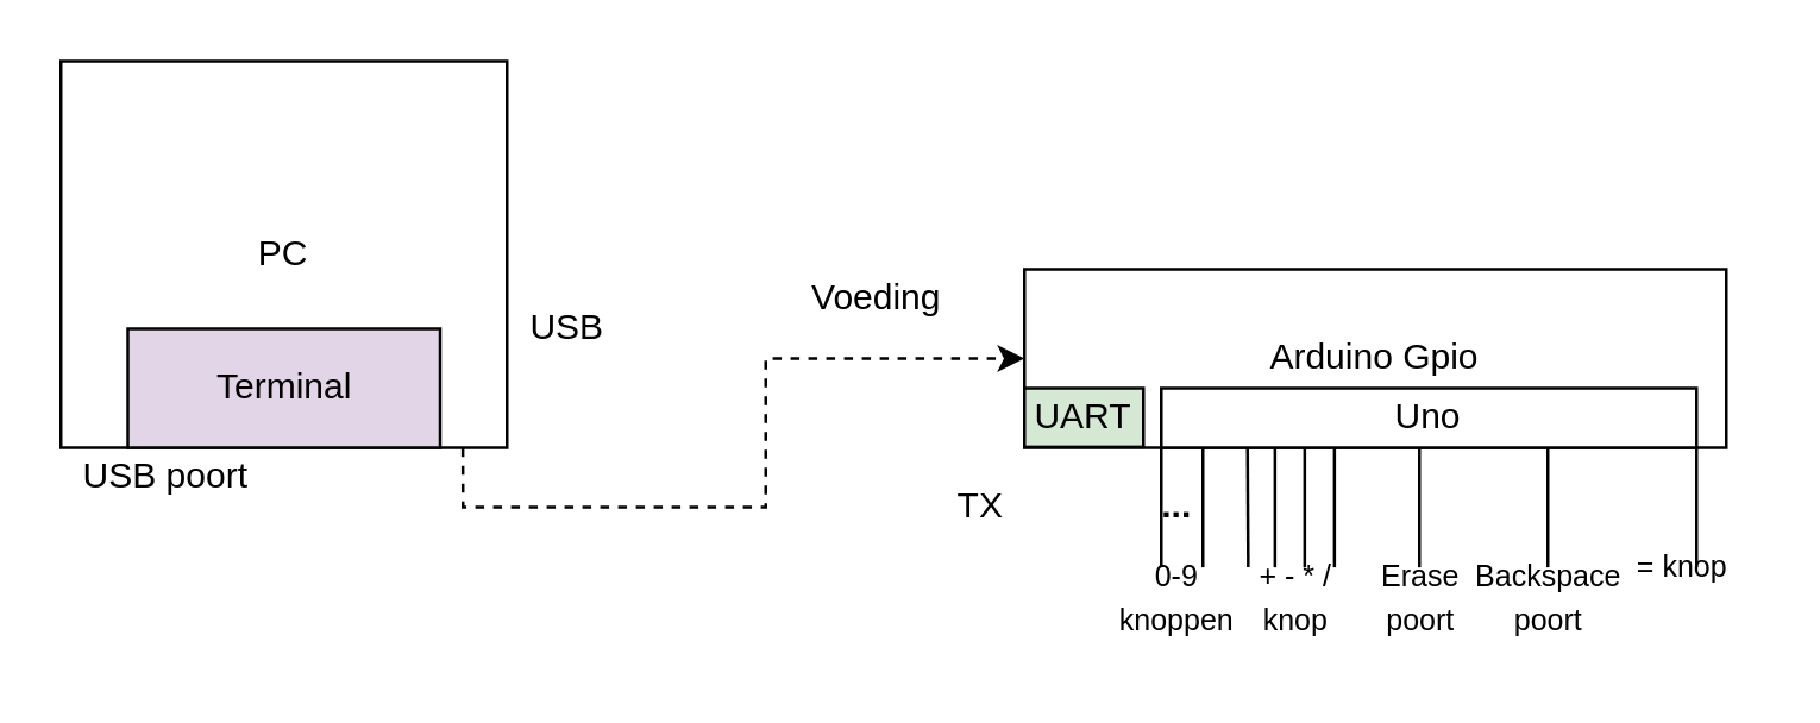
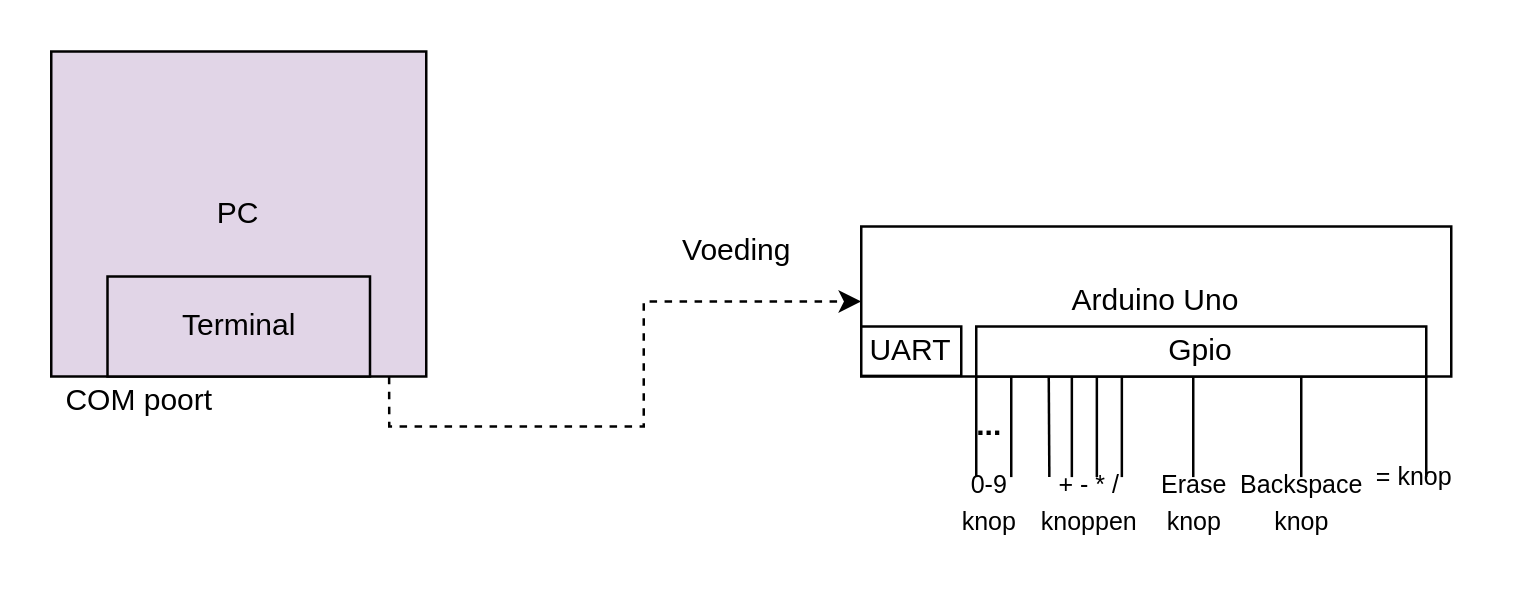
  <mxCell id="0" />
  <mxCell id="1" parent="0" />
- <mxCell id="2" value="Arduino Gpio" style="rounded=0;whiteSpace=wrap;html=1;" vertex="1" parent="1"><mxGeometry x="344" y="90" width="236" height="60" as="geometry" /></mxCell>
+ <mxCell id="2" value="Arduino Uno" style="rounded=0;whiteSpace=wrap;html=1;" vertex="1" parent="1"><mxGeometry x="344" y="90" width="236" height="60" as="geometry" /></mxCell>
  <mxCell id="3" style="edgeStyle=orthogonalEdgeStyle;rounded=0;orthogonalLoop=1;jettySize=auto;html=1;entryX=0;entryY=0.5;entryDx=0;entryDy=0;exitX=0.901;exitY=1.001;exitDx=0;exitDy=0;exitPerimeter=0;dashed=1;" edge="1" parent="1" source="4" target="2"><mxGeometry relative="1" as="geometry"><mxPoint x="170" y="120" as="sourcePoint" /><Array as="points"><mxPoint x="155" y="170" /><mxPoint x="257" y="170" /><mxPoint x="257" y="120" /></Array></mxGeometry></mxCell>
- <mxCell id="4" value="PC" style="rounded=0;whiteSpace=wrap;html=1;" vertex="1" parent="1"><mxGeometry x="20" y="20" width="150" height="130" as="geometry" /></mxCell>
+ <mxCell id="4" value="PC" style="rounded=0;whiteSpace=wrap;html=1;fillColor=#e1d5e7;" vertex="1" parent="1"><mxGeometry x="20" y="20" width="150" height="130" as="geometry" /></mxCell>
  <mxCell id="5" value="Terminal" style="rounded=0;whiteSpace=wrap;html=1;fillColor=#e1d5e7;" vertex="1" parent="1"><mxGeometry x="42.5" y="110" width="105" height="40" as="geometry" /></mxCell>
- <mxCell id="6" value="TX" style="text;html=1;align=center;verticalAlign=middle;resizable=0;points=[];autosize=1;" vertex="1" parent="1"><mxGeometry x="314" y="160.24" width="30" height="20" as="geometry" /></mxCell>
- <mxCell id="7" value="USB poort" style="text;html=1;align=center;verticalAlign=middle;resizable=0;points=[];autosize=1;" vertex="1" parent="1"><mxGeometry x="20" y="150" width="70" height="20" as="geometry" /></mxCell>
+ <mxCell id="7" value="COM poort" style="text;html=1;align=center;verticalAlign=middle;resizable=0;points=[];autosize=1;" vertex="1" parent="1"><mxGeometry x="20" y="150" width="70" height="20" as="geometry" /></mxCell>
  <mxCell id="8" value="" style="endArrow=none;html=1;" edge="1" parent="1"><mxGeometry width="50" height="50" relative="1" as="geometry"><mxPoint x="390" y="190.24" as="sourcePoint" /><mxPoint x="390" y="150.24" as="targetPoint" /></mxGeometry></mxCell>
  <mxCell id="9" value="" style="endArrow=none;html=1;entryX=0.5;entryY=1;entryDx=0;entryDy=0;" edge="1" parent="1"><mxGeometry width="50" height="50" relative="1" as="geometry"><mxPoint x="404" y="190.24" as="sourcePoint" /><mxPoint x="404" y="150.24" as="targetPoint" /></mxGeometry></mxCell>
  <mxCell id="10" value="" style="endArrow=none;html=1;entryX=0.673;entryY=0.996;entryDx=0;entryDy=0;entryPerimeter=0;" edge="1" parent="1"><mxGeometry width="50" height="50" relative="1" as="geometry"><mxPoint x="419.24" y="190.24" as="sourcePoint" /><mxPoint x="419" y="150" as="targetPoint" /></mxGeometry></mxCell>
  <mxCell id="11" value="" style="endArrow=none;html=1;entryX=0.75;entryY=1;entryDx=0;entryDy=0;" edge="1" parent="1"><mxGeometry width="50" height="50" relative="1" as="geometry"><mxPoint x="428.24" y="190.24" as="sourcePoint" /><mxPoint x="428.24" y="150.24" as="targetPoint" /></mxGeometry></mxCell>
  <mxCell id="12" value="" style="endArrow=none;html=1;" edge="1" parent="1"><mxGeometry width="50" height="50" relative="1" as="geometry"><mxPoint x="438.24" y="190.24" as="sourcePoint" /><mxPoint x="438.24" y="150.24" as="targetPoint" /></mxGeometry></mxCell>
  <mxCell id="13" value="" style="endArrow=none;html=1;" edge="1" parent="1"><mxGeometry width="50" height="50" relative="1" as="geometry"><mxPoint x="448.24" y="190.24" as="sourcePoint" /><mxPoint x="448.24" y="150.24" as="targetPoint" /></mxGeometry></mxCell>
- <mxCell id="14" value="USB" style="text;html=1;align=center;verticalAlign=middle;resizable=0;points=[];autosize=1;" vertex="1" parent="1"><mxGeometry x="170" y="100" width="40" height="20" as="geometry" /></mxCell>
  <mxCell id="15" value="Voeding" style="text;html=1;align=center;verticalAlign=middle;resizable=0;points=[];autosize=1;" vertex="1" parent="1"><mxGeometry x="264" y="90" width="60" height="20" as="geometry" /></mxCell>
  <mxCell id="16" value="&lt;b&gt;...&lt;/b&gt;" style="text;html=1;align=center;verticalAlign=middle;resizable=0;points=[];autosize=1;" vertex="1" parent="1"><mxGeometry x="380" y="160.24" width="30" height="20" as="geometry" /></mxCell>
- <mxCell id="17" value="&lt;font style=&quot;font-size: 10px&quot;&gt;0-9&lt;br&gt;knoppen&lt;/font&gt;" style="text;html=1;align=center;verticalAlign=middle;resizable=0;points=[];autosize=1;" vertex="1" parent="1"><mxGeometry x="370" y="180.24" width="50" height="40" as="geometry" /></mxCell>
- <mxCell id="18" value="&lt;font style=&quot;font-size: 10px&quot;&gt;+ - * /&lt;br&gt;knop&lt;br&gt;&lt;/font&gt;" style="text;html=1;align=center;verticalAlign=middle;resizable=0;points=[];autosize=1;" vertex="1" parent="1"><mxGeometry x="410" y="180.24" width="50" height="40" as="geometry" /></mxCell>
+ <mxCell id="17" value="&lt;font style=&quot;font-size: 10px&quot;&gt;0-9&lt;br&gt;knop&lt;/font&gt;" style="text;html=1;align=center;verticalAlign=middle;resizable=0;points=[];autosize=1;" vertex="1" parent="1"><mxGeometry x="370" y="180.24" width="50" height="40" as="geometry" /></mxCell>
+ <mxCell id="18" value="&lt;font style=&quot;font-size: 10px&quot;&gt;+ - * /&lt;br&gt;knoppen&lt;br&gt;&lt;/font&gt;" style="text;html=1;align=center;verticalAlign=middle;resizable=0;points=[];autosize=1;" vertex="1" parent="1"><mxGeometry x="410" y="180.24" width="50" height="40" as="geometry" /></mxCell>
  <mxCell id="19" value="" style="endArrow=none;html=1;" edge="1" parent="1"><mxGeometry width="50" height="50" relative="1" as="geometry"><mxPoint x="476.8" y="190.24" as="sourcePoint" /><mxPoint x="476.8" y="150.24" as="targetPoint" /></mxGeometry></mxCell>
  <mxCell id="20" value="" style="endArrow=none;html=1;" edge="1" parent="1"><mxGeometry width="50" height="50" relative="1" as="geometry"><mxPoint x="520" y="190.24" as="sourcePoint" /><mxPoint x="520" y="150.24" as="targetPoint" /><Array as="points"><mxPoint x="520" y="170.24" /></Array></mxGeometry></mxCell>
  <mxCell id="21" value="" style="endArrow=none;html=1;" edge="1" parent="1"><mxGeometry width="50" height="50" relative="1" as="geometry"><mxPoint x="570" y="190.24" as="sourcePoint" /><mxPoint x="570" y="150.24" as="targetPoint" /></mxGeometry></mxCell>
  <mxCell id="22" value="&lt;font style=&quot;font-size: 10px&quot;&gt;= knop&lt;/font&gt;" style="text;html=1;align=center;verticalAlign=middle;resizable=0;points=[];autosize=1;" vertex="1" parent="1"><mxGeometry x="540" y="180.24" width="50" height="20" as="geometry" /></mxCell>
- <mxCell id="23" value="&lt;font style=&quot;font-size: 10px&quot;&gt;Backspace&lt;br&gt;poort&lt;/font&gt;" style="text;html=1;align=center;verticalAlign=middle;resizable=0;points=[];autosize=1;" vertex="1" parent="1"><mxGeometry x="490" y="180.24" width="60" height="40" as="geometry" /></mxCell>
- <mxCell id="24" value="&lt;font style=&quot;font-size: 10px&quot;&gt;Erase&lt;br&gt;poort&lt;/font&gt;" style="text;html=1;align=center;verticalAlign=middle;resizable=0;points=[];autosize=1;" vertex="1" parent="1"><mxGeometry x="457" y="180.24" width="40" height="40" as="geometry" /></mxCell>
- <mxCell id="25" value="Uno" style="rounded=0;whiteSpace=wrap;html=1;" vertex="1" parent="1"><mxGeometry x="390" y="130" width="180" height="20" as="geometry" /></mxCell>
- <mxCell id="26" value="UART" style="rounded=0;whiteSpace=wrap;html=1;fillColor=#d5e8d4;" vertex="1" parent="1"><mxGeometry x="344" y="130" width="40" height="19.76" as="geometry" /></mxCell>
+ <mxCell id="23" value="&lt;font style=&quot;font-size: 10px&quot;&gt;Backspace&lt;br&gt;knop&lt;/font&gt;" style="text;html=1;align=center;verticalAlign=middle;resizable=0;points=[];autosize=1;" vertex="1" parent="1"><mxGeometry x="490" y="180.24" width="60" height="40" as="geometry" /></mxCell>
+ <mxCell id="24" value="&lt;font style=&quot;font-size: 10px&quot;&gt;Erase&lt;br&gt;knop&lt;/font&gt;" style="text;html=1;align=center;verticalAlign=middle;resizable=0;points=[];autosize=1;" vertex="1" parent="1"><mxGeometry x="457" y="180.24" width="40" height="40" as="geometry" /></mxCell>
+ <mxCell id="25" value="Gpio" style="rounded=0;whiteSpace=wrap;html=1;" vertex="1" parent="1"><mxGeometry x="390" y="130" width="180" height="20" as="geometry" /></mxCell>
+ <mxCell id="26" value="UART" style="rounded=0;whiteSpace=wrap;html=1;" vertex="1" parent="1"><mxGeometry x="344" y="130" width="40" height="19.76" as="geometry" /></mxCell>
